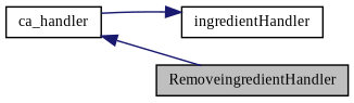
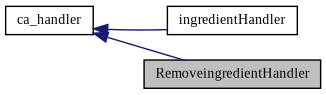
  digraph {
    fontname="Liberation Serif"
    rankdir=LR
    node [color=black fillcolor=white fontname="Liberation Serif" fontsize=10 shape=record style=filled]
    edge [color=midnightblue dir=back fontname="Liberation Serif" fontsize=10 labelfontname=Helvetica labelfontsize=10 style=solid]
    n1 [fillcolor=grey75 fontcolor=black height=0.2 label=RemoveingredientHandler width=0.4]
    n2 [height=0.2 label=ingredientHandler width=0.4]
    n3 [height=0.2 label=ca_handler width=0.4]
    n3 -> n1
-   n2 -> n3
+   n3 -> n2
  }
